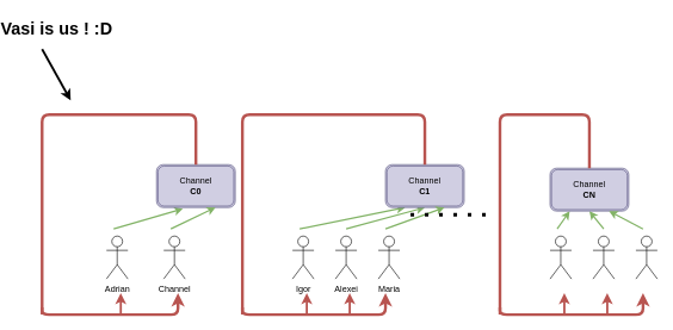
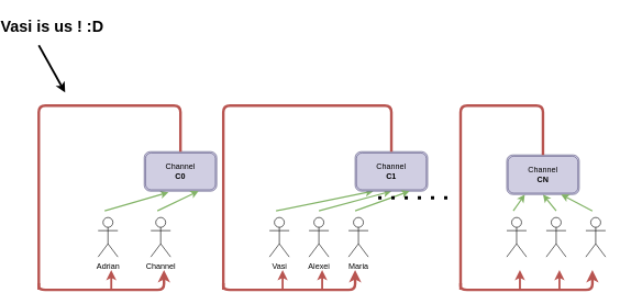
  <mxCell id="0" />
  <mxCell id="1" parent="0" />
- <mxCell id="2" value="Igor" style="shape=umlActor;verticalLabelPosition=bottom;verticalAlign=top;html=1;outlineConnect=0;" vertex="1" parent="1"><mxGeometry x="400" y="330" width="30" height="60" as="geometry" /></mxCell>
+ <mxCell id="2" value="Vasi" style="shape=umlActor;verticalLabelPosition=bottom;verticalAlign=top;html=1;outlineConnect=0;" vertex="1" parent="1"><mxGeometry x="400" y="330" width="30" height="60" as="geometry" /></mxCell>
  <mxCell id="3" value="Alexei" style="shape=umlActor;verticalLabelPosition=bottom;verticalAlign=top;html=1;outlineConnect=0;" vertex="1" parent="1"><mxGeometry x="460" y="330" width="30" height="60" as="geometry" /></mxCell>
  <mxCell id="4" value="Maria" style="shape=umlActor;verticalLabelPosition=bottom;verticalAlign=top;html=1;outlineConnect=0;" vertex="1" parent="1"><mxGeometry x="520" y="330" width="30" height="60" as="geometry" /></mxCell>
  <mxCell id="5" value="" style="endArrow=classic;html=1;entryX=0.25;entryY=1;entryDx=0;entryDy=0;fillColor=#d5e8d4;strokeColor=#82b366;strokeWidth=2;" edge="1" parent="1" target="7"><mxGeometry width="50" height="50" relative="1" as="geometry"><mxPoint x="410" y="320" as="sourcePoint" /><mxPoint x="465.858" y="205.858" as="targetPoint" /></mxGeometry></mxCell>
  <mxCell id="6" value="" style="endArrow=classic;html=1;entryX=0.5;entryY=1;entryDx=0;entryDy=0;fillColor=#d5e8d4;strokeColor=#82b366;strokeWidth=2;" edge="1" parent="1" target="7"><mxGeometry width="50" height="50" relative="1" as="geometry"><mxPoint x="475" y="320" as="sourcePoint" /><mxPoint x="494.142" y="205.858" as="targetPoint" /></mxGeometry></mxCell>
  <mxCell id="7" value="Channel&lt;br&gt;&lt;b&gt;C1&lt;/b&gt;" style="shape=ext;double=1;rounded=1;whiteSpace=wrap;html=1;fillColor=#d0cee2;strokeColor=#56517e;" vertex="1" parent="1"><mxGeometry x="530" y="230" width="110" height="60" as="geometry" /></mxCell>
  <mxCell id="8" value="" style="endArrow=classic;html=1;entryX=0.75;entryY=1;entryDx=0;entryDy=0;fillColor=#d5e8d4;strokeColor=#82b366;strokeWidth=2;" edge="1" parent="1" target="7"><mxGeometry width="50" height="50" relative="1" as="geometry"><mxPoint x="530" y="320" as="sourcePoint" /><mxPoint x="504.142" y="215.858" as="targetPoint" /></mxGeometry></mxCell>
  <mxCell id="9" value="" style="edgeStyle=elbowEdgeStyle;elbow=vertical;endArrow=none;html=1;strokeWidth=4;exitX=0.5;exitY=0;exitDx=0;exitDy=0;endFill=0;fillColor=#f8cecc;strokeColor=#b85450;" edge="1" parent="1" source="7"><mxGeometry width="50" height="50" relative="1" as="geometry"><mxPoint x="310" y="260" as="sourcePoint" /><mxPoint x="330" y="440" as="targetPoint" /><Array as="points"><mxPoint x="430" y="160" /></Array></mxGeometry></mxCell>
  <mxCell id="10" value="" style="edgeStyle=elbowEdgeStyle;elbow=vertical;endArrow=classic;html=1;strokeWidth=4;fillColor=#f8cecc;strokeColor=#b85450;" edge="1" parent="1"><mxGeometry width="50" height="50" relative="1" as="geometry"><mxPoint x="330" y="430" as="sourcePoint" /><mxPoint x="530" y="410" as="targetPoint" /><Array as="points"><mxPoint x="440" y="440" /></Array></mxGeometry></mxCell>
  <mxCell id="11" value="" style="endArrow=classic;html=1;strokeWidth=3;fillColor=#f8cecc;strokeColor=#b85450;" edge="1" parent="1"><mxGeometry width="50" height="50" relative="1" as="geometry"><mxPoint x="480" y="440" as="sourcePoint" /><mxPoint x="480" y="410" as="targetPoint" /></mxGeometry></mxCell>
  <mxCell id="12" value="" style="endArrow=classic;html=1;strokeWidth=3;fillColor=#f8cecc;strokeColor=#b85450;" edge="1" parent="1"><mxGeometry width="50" height="50" relative="1" as="geometry"><mxPoint x="420" y="440" as="sourcePoint" /><mxPoint x="420" y="410" as="targetPoint" /></mxGeometry></mxCell>
  <mxCell id="13" value="Adrian" style="shape=umlActor;verticalLabelPosition=bottom;verticalAlign=top;html=1;outlineConnect=0;" vertex="1" parent="1"><mxGeometry x="140" y="330" width="30" height="60" as="geometry" /></mxCell>
  <mxCell id="14" value="Channel" style="shape=umlActor;verticalLabelPosition=bottom;verticalAlign=top;html=1;outlineConnect=0;" vertex="1" parent="1"><mxGeometry x="220" y="330" width="30" height="60" as="geometry" /></mxCell>
  <mxCell id="15" value="" style="endArrow=classic;html=1;entryX=0.335;entryY=1.03;entryDx=0;entryDy=0;fillColor=#d5e8d4;strokeColor=#82b366;strokeWidth=2;entryPerimeter=0;" edge="1" parent="1" target="16"><mxGeometry width="50" height="50" relative="1" as="geometry"><mxPoint x="150" y="320" as="sourcePoint" /><mxPoint x="185.858" y="205.858" as="targetPoint" /></mxGeometry></mxCell>
  <mxCell id="16" value="Channel&lt;br&gt;&lt;b&gt;C0&lt;/b&gt;" style="shape=ext;double=1;rounded=1;whiteSpace=wrap;html=1;fillColor=#d0cee2;strokeColor=#56517e;" vertex="1" parent="1"><mxGeometry x="210" y="230" width="110" height="60" as="geometry" /></mxCell>
  <mxCell id="17" value="" style="endArrow=classic;html=1;entryX=0.75;entryY=1;entryDx=0;entryDy=0;fillColor=#d5e8d4;strokeColor=#82b366;strokeWidth=2;" edge="1" parent="1" target="16"><mxGeometry width="50" height="50" relative="1" as="geometry"><mxPoint x="230" y="320" as="sourcePoint" /><mxPoint x="224.142" y="215.858" as="targetPoint" /></mxGeometry></mxCell>
  <mxCell id="18" value="" style="edgeStyle=elbowEdgeStyle;elbow=vertical;endArrow=none;html=1;strokeWidth=4;exitX=0.5;exitY=0;exitDx=0;exitDy=0;endFill=0;fillColor=#f8cecc;strokeColor=#b85450;" edge="1" parent="1" source="16"><mxGeometry width="50" height="50" relative="1" as="geometry"><mxPoint x="30" y="260" as="sourcePoint" /><mxPoint x="50" y="440" as="targetPoint" /><Array as="points"><mxPoint x="150" y="160" /></Array></mxGeometry></mxCell>
  <mxCell id="19" value="" style="edgeStyle=elbowEdgeStyle;elbow=vertical;endArrow=classic;html=1;strokeWidth=4;fillColor=#f8cecc;strokeColor=#b85450;" edge="1" parent="1"><mxGeometry width="50" height="50" relative="1" as="geometry"><mxPoint x="50" y="430" as="sourcePoint" /><mxPoint x="240" y="410" as="targetPoint" /><Array as="points"><mxPoint x="160" y="440" /></Array></mxGeometry></mxCell>
  <mxCell id="20" value="" style="endArrow=classic;html=1;strokeWidth=3;fillColor=#f8cecc;strokeColor=#b85450;" edge="1" parent="1"><mxGeometry width="50" height="50" relative="1" as="geometry"><mxPoint x="160" y="440" as="sourcePoint" /><mxPoint x="160" y="410" as="targetPoint" /></mxGeometry></mxCell>
  <mxCell id="21" value="" style="endArrow=classic;html=1;strokeWidth=3;" edge="1" parent="1"><mxGeometry width="50" height="50" relative="1" as="geometry"><mxPoint x="50" y="68.4" as="sourcePoint" /><mxPoint x="90" y="140" as="targetPoint" /></mxGeometry></mxCell>
  <mxCell id="22" value="Vasi is us ! :D" style="text;strokeColor=none;fillColor=none;html=1;fontSize=24;fontStyle=1;verticalAlign=middle;align=center;" vertex="1" parent="1"><mxGeometry x="20" y="20" width="100" height="40" as="geometry" /></mxCell>
  <mxCell id="23" value="" style="shape=umlActor;verticalLabelPosition=bottom;verticalAlign=top;html=1;outlineConnect=0;" vertex="1" parent="1"><mxGeometry x="760" y="330" width="30" height="60" as="geometry" /></mxCell>
  <mxCell id="24" value="" style="shape=umlActor;verticalLabelPosition=bottom;verticalAlign=top;html=1;outlineConnect=0;" vertex="1" parent="1"><mxGeometry x="820" y="330" width="30" height="60" as="geometry" /></mxCell>
  <mxCell id="25" value="" style="shape=umlActor;verticalLabelPosition=bottom;verticalAlign=top;html=1;outlineConnect=0;" vertex="1" parent="1"><mxGeometry x="880" y="330" width="30" height="60" as="geometry" /></mxCell>
  <mxCell id="26" value="" style="endArrow=classic;html=1;entryX=0.25;entryY=1;entryDx=0;entryDy=0;fillColor=#d5e8d4;strokeColor=#82b366;strokeWidth=2;" edge="1" parent="1" target="28"><mxGeometry width="50" height="50" relative="1" as="geometry"><mxPoint x="770" y="320" as="sourcePoint" /><mxPoint x="825.858" y="205.858" as="targetPoint" /></mxGeometry></mxCell>
  <mxCell id="27" value="" style="endArrow=classic;html=1;entryX=0.5;entryY=1;entryDx=0;entryDy=0;fillColor=#d5e8d4;strokeColor=#82b366;strokeWidth=2;" edge="1" parent="1" target="28"><mxGeometry width="50" height="50" relative="1" as="geometry"><mxPoint x="835" y="320" as="sourcePoint" /><mxPoint x="854.142" y="205.858" as="targetPoint" /></mxGeometry></mxCell>
  <mxCell id="28" value="Channel&lt;br&gt;&lt;b&gt;CN&lt;/b&gt;" style="shape=ext;double=1;rounded=1;whiteSpace=wrap;html=1;fillColor=#d0cee2;strokeColor=#56517e;" vertex="1" parent="1"><mxGeometry x="760" y="235" width="110" height="60" as="geometry" /></mxCell>
  <mxCell id="29" value="" style="endArrow=classic;html=1;entryX=0.75;entryY=1;entryDx=0;entryDy=0;fillColor=#d5e8d4;strokeColor=#82b366;strokeWidth=2;" edge="1" parent="1" target="28"><mxGeometry width="50" height="50" relative="1" as="geometry"><mxPoint x="890" y="320" as="sourcePoint" /><mxPoint x="864.142" y="215.858" as="targetPoint" /></mxGeometry></mxCell>
  <mxCell id="30" value="" style="edgeStyle=elbowEdgeStyle;elbow=vertical;endArrow=none;html=1;strokeWidth=4;exitX=0.5;exitY=0;exitDx=0;exitDy=0;endFill=0;fillColor=#f8cecc;strokeColor=#b85450;" edge="1" parent="1" source="28"><mxGeometry width="50" height="50" relative="1" as="geometry"><mxPoint x="670" y="260" as="sourcePoint" /><mxPoint x="690" y="440" as="targetPoint" /><Array as="points"><mxPoint x="780" y="160" /><mxPoint x="790" y="160" /></Array></mxGeometry></mxCell>
  <mxCell id="31" value="" style="edgeStyle=elbowEdgeStyle;elbow=vertical;endArrow=classic;html=1;strokeWidth=4;fillColor=#f8cecc;strokeColor=#b85450;" edge="1" parent="1"><mxGeometry width="50" height="50" relative="1" as="geometry"><mxPoint x="690" y="430" as="sourcePoint" /><mxPoint x="890" y="410" as="targetPoint" /><Array as="points"><mxPoint x="800" y="440" /></Array></mxGeometry></mxCell>
  <mxCell id="32" value="" style="endArrow=classic;html=1;strokeWidth=3;fillColor=#f8cecc;strokeColor=#b85450;" edge="1" parent="1"><mxGeometry width="50" height="50" relative="1" as="geometry"><mxPoint x="840" y="440" as="sourcePoint" /><mxPoint x="840" y="410" as="targetPoint" /></mxGeometry></mxCell>
  <mxCell id="33" value="" style="endArrow=classic;html=1;strokeWidth=3;fillColor=#f8cecc;strokeColor=#b85450;" edge="1" parent="1"><mxGeometry width="50" height="50" relative="1" as="geometry"><mxPoint x="780" y="440" as="sourcePoint" /><mxPoint x="780" y="410" as="targetPoint" /></mxGeometry></mxCell>
  <mxCell id="34" value="" style="endArrow=none;dashed=1;html=1;dashPattern=1 3;strokeWidth=5;" edge="1" parent="1"><mxGeometry width="50" height="50" relative="1" as="geometry"><mxPoint x="670" y="300" as="sourcePoint" /><mxPoint x="550" y="300" as="targetPoint" /></mxGeometry></mxCell>
